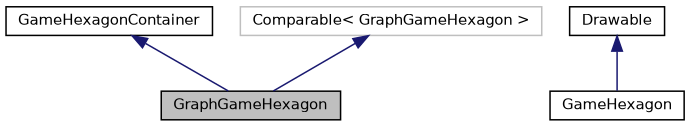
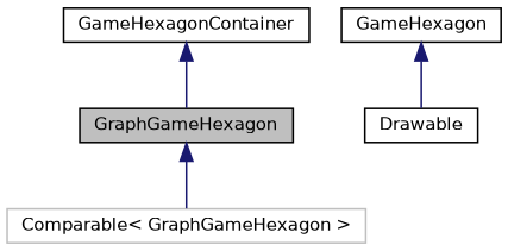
  digraph {
    node [color=black fillcolor=white fontname=Helvetica fontsize=10 shape=record style=filled]
    edge [color=midnightblue dir=back fontname=Helvetica fontsize=10 labelfontname=Helvetica labelfontsize=10 style=solid]
    n1 [fillcolor=grey75 fontcolor=black height=0.2 label=GraphGameHexagon width=0.4]
    n2 [height=0.2 label=GameHexagonContainer width=0.4]
    n3 [height=0.2 label=Drawable width=0.4]
    n4 [height=0.2 label=GameHexagon width=0.4]
    n5 [color=grey75 height=0.2 label="Comparable\< GraphGameHexagon \>" width=0.4]
    n2 -> n1
-   n3 -> n4
-   n5 -> n1
+   n4 -> n3
+   n1 -> n5
  }
